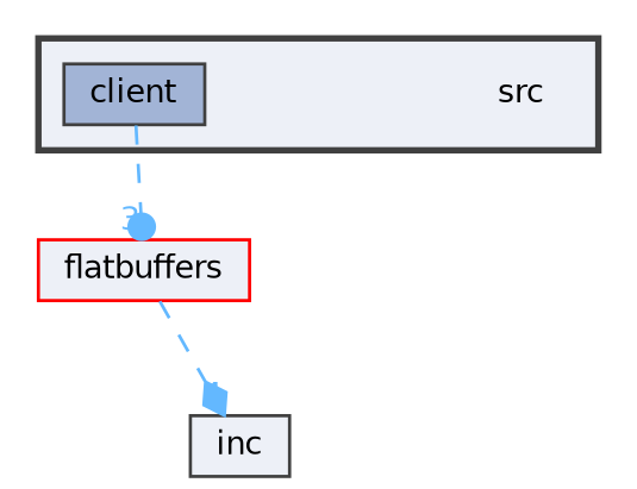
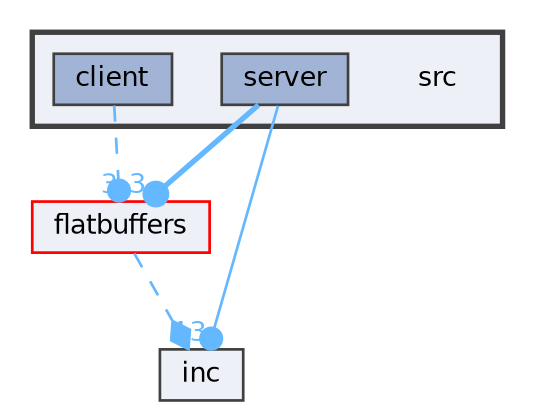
  digraph {
    compound=true
    node [fontname=Helvetica fontsize=10 shape=box color=grey25 fillcolor="#a2b4d6" style=filled]
    edge [arrowhead=dot color=steelblue1 fontcolor=steelblue1 fontname=Helvetica fontsize=10 headlabel=3 labeldistance=1.5 labelfontname=Helvetica labelfontsize=10 style=dashed]
    n1 [height=0.2 label=src shape=plaintext width=0.4 color="" fillcolor="" style=""]
    n2 [height=0.2 label=client width=0.4]
+   n3 [height=0.2 label=server width=0.4]
    n4 [color=red fillcolor="#edf0f7" height=0.2 label=flatbuffers width=0.4]
    n5 [fillcolor="#edf0f7" height=0.2 label=inc width=0.4]
    subgraph cluster_1 {
      bgcolor="#edf0f7"
      fontname=Helvetica
      fontsize=10
      pencolor=grey25
      style="filled,bold"
      n1
      n2
+     n3
    }
    n2 -> n4
+   n3 -> n4 [style=bold]
+   n3 -> n5 [style=solid]
    n4 -> n5 [arrowhead=diamond headlabel=4]
  }
